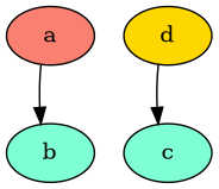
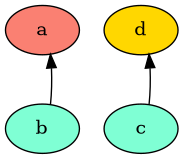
  digraph {
    node [fillcolor=aquamarine style=filled]
    edge [weight=0]
    a [fillcolor=salmon]
    b
    d [fillcolor=gold]
    c
-   a -> b
-   d -> c
+   b -> a
+   c -> d
  }
